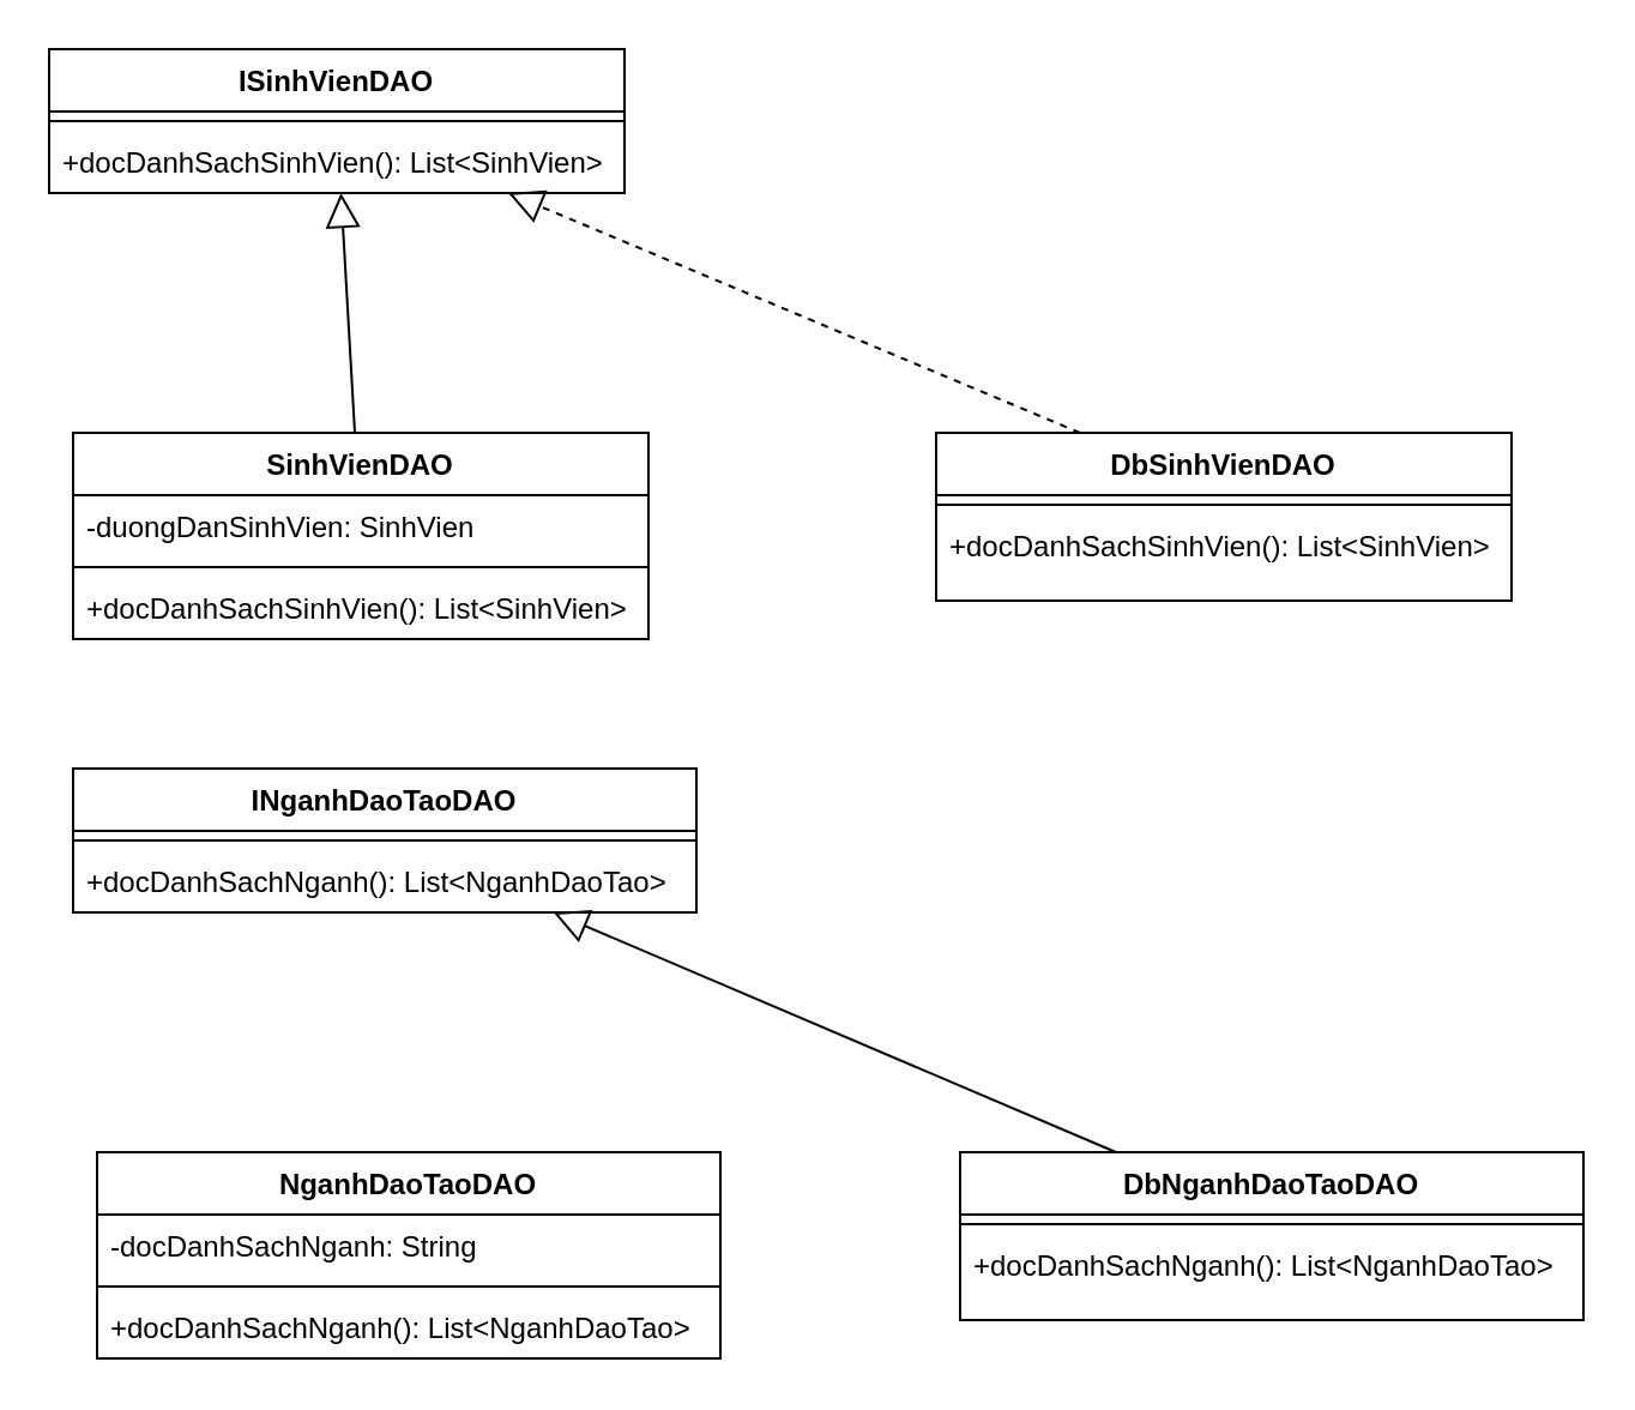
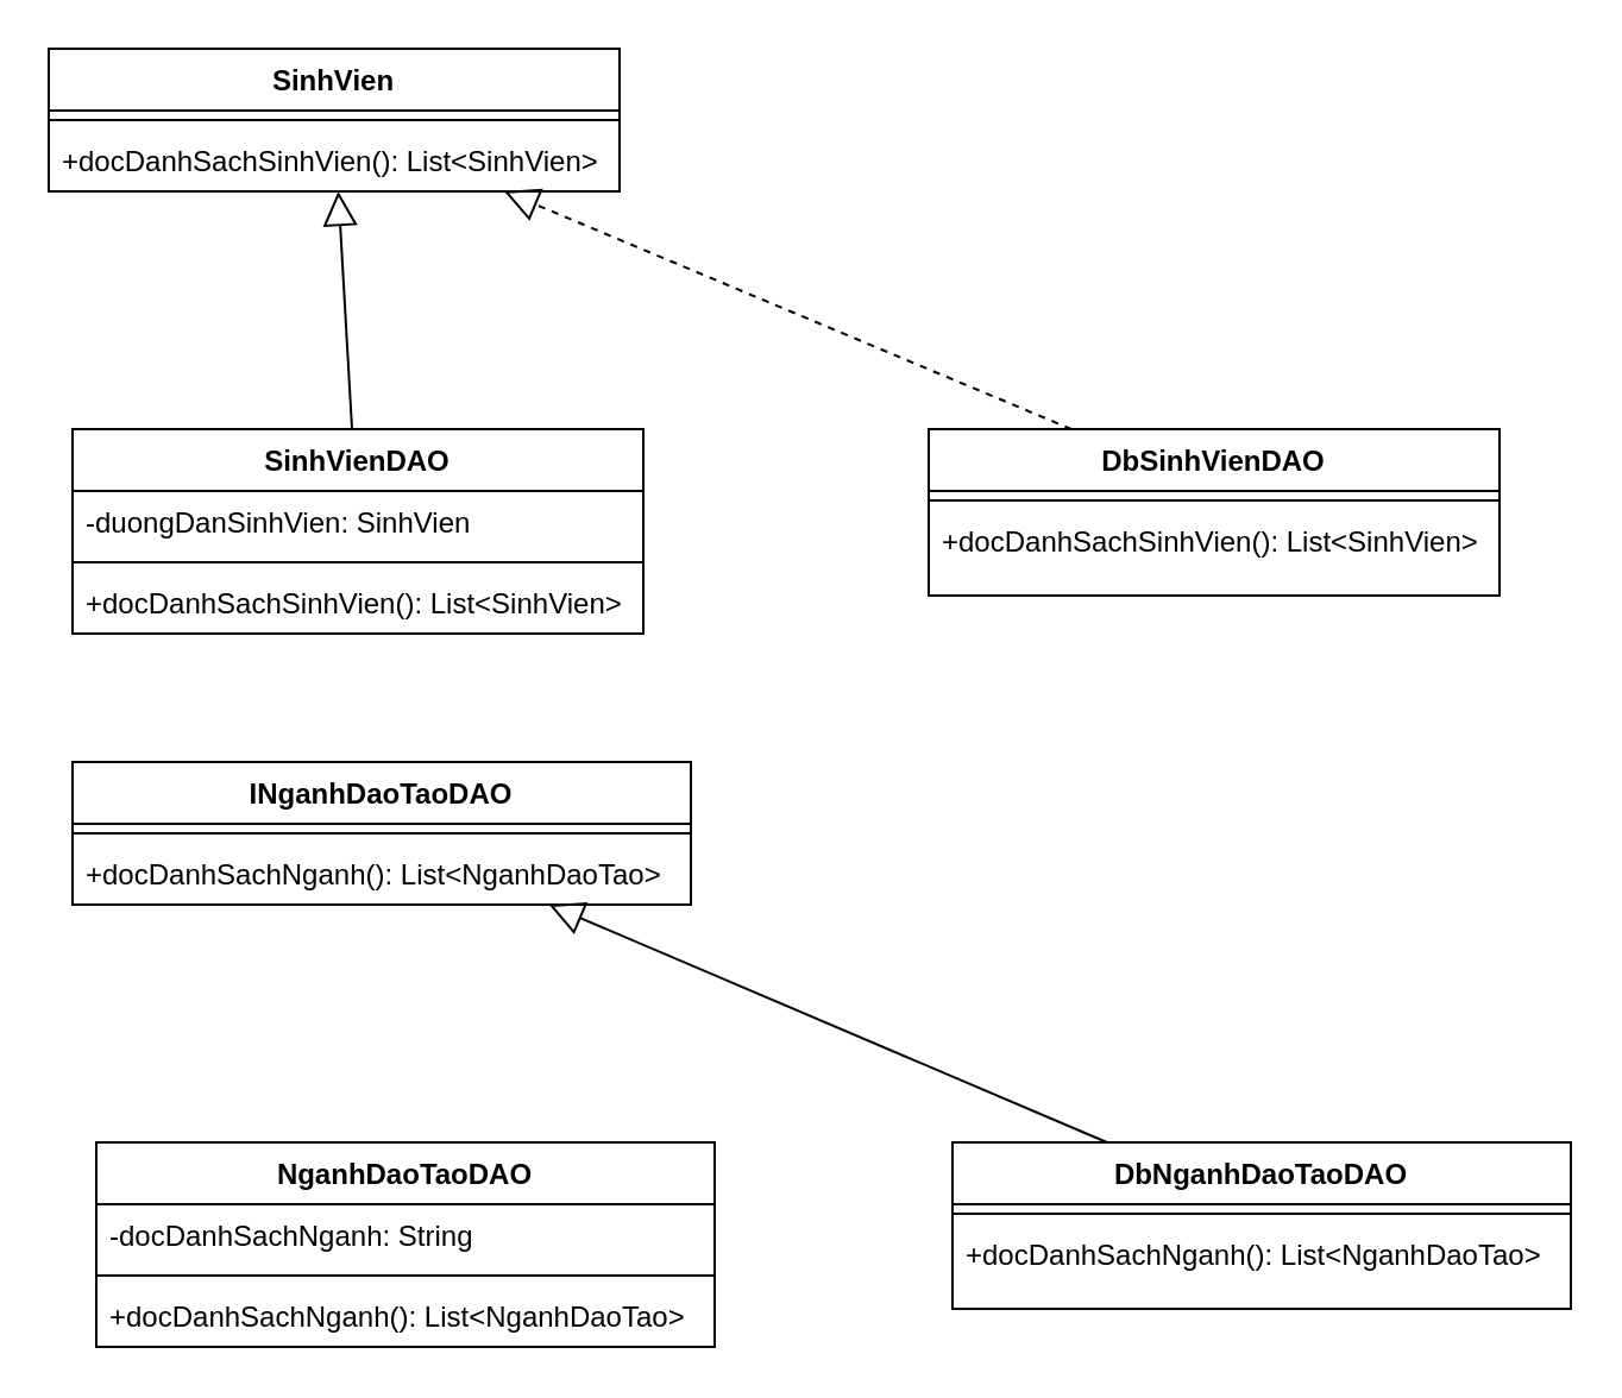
  <mxCell id="0" />
  <mxCell id="1" parent="0" />
- <mxCell id="2" value="ISinhVienDAO" style="swimlane;fontStyle=1;align=center;verticalAlign=top;childLayout=stackLayout;horizontal=1;startSize=26;horizontalStack=0;resizeParent=1;resizeParentMax=0;resizeLast=0;collapsible=1;marginBottom=0;whiteSpace=wrap;html=1;" vertex="1" parent="1"><mxGeometry x="20" y="20" width="240" height="60" as="geometry" /></mxCell>
+ <mxCell id="2" value="SinhVien" style="swimlane;fontStyle=1;align=center;verticalAlign=top;childLayout=stackLayout;horizontal=1;startSize=26;horizontalStack=0;resizeParent=1;resizeParentMax=0;resizeLast=0;collapsible=1;marginBottom=0;whiteSpace=wrap;html=1;" vertex="1" parent="1"><mxGeometry x="20" y="20" width="240" height="60" as="geometry" /></mxCell>
  <mxCell id="3" value="" style="line;strokeWidth=1;fillColor=none;align=left;verticalAlign=middle;spacingTop=-1;spacingLeft=3;spacingRight=3;rotatable=0;labelPosition=right;points=[];portConstraint=eastwest;strokeColor=inherit;" vertex="1" parent="2"><mxGeometry y="26" width="240" height="8" as="geometry" /></mxCell>
  <mxCell id="4" value="+docDanhSachSinhVien(): List&amp;lt;SinhVien&amp;gt;" style="text;strokeColor=none;fillColor=none;align=left;verticalAlign=top;spacingLeft=4;spacingRight=4;overflow=hidden;rotatable=0;points=[[0,0.5],[1,0.5]];portConstraint=eastwest;whiteSpace=wrap;html=1;" vertex="1" parent="2"><mxGeometry y="34" width="240" height="26" as="geometry" /></mxCell>
  <mxCell id="5" value="DbSinhVienDAO" style="swimlane;fontStyle=1;align=center;verticalAlign=top;childLayout=stackLayout;horizontal=1;startSize=26;horizontalStack=0;resizeParent=1;resizeParentMax=0;resizeLast=0;collapsible=1;marginBottom=0;whiteSpace=wrap;html=1;" vertex="1" parent="1"><mxGeometry x="390" y="180" width="240" height="70" as="geometry" /></mxCell>
  <mxCell id="6" value="" style="line;strokeWidth=1;fillColor=none;align=left;verticalAlign=middle;spacingTop=-1;spacingLeft=3;spacingRight=3;rotatable=0;labelPosition=right;points=[];portConstraint=eastwest;strokeColor=inherit;" vertex="1" parent="5"><mxGeometry y="26" width="240" height="8" as="geometry" /></mxCell>
  <mxCell id="7" value="+docDanhSachSinhVien(): List&amp;lt;SinhVien&amp;gt;" style="text;strokeColor=none;fillColor=none;align=left;verticalAlign=top;spacingLeft=4;spacingRight=4;overflow=hidden;rotatable=0;points=[[0,0.5],[1,0.5]];portConstraint=eastwest;whiteSpace=wrap;html=1;" vertex="1" parent="5"><mxGeometry y="34" width="240" height="36" as="geometry" /></mxCell>
  <mxCell id="8" value="SinhVienDAO" style="swimlane;fontStyle=1;align=center;verticalAlign=top;childLayout=stackLayout;horizontal=1;startSize=26;horizontalStack=0;resizeParent=1;resizeParentMax=0;resizeLast=0;collapsible=1;marginBottom=0;whiteSpace=wrap;html=1;" vertex="1" parent="1"><mxGeometry x="30" y="180" width="240" height="86" as="geometry" /></mxCell>
  <mxCell id="9" value="-duongDanSinhVien: SinhVien" style="text;strokeColor=none;fillColor=none;align=left;verticalAlign=top;spacingLeft=4;spacingRight=4;overflow=hidden;rotatable=0;points=[[0,0.5],[1,0.5]];portConstraint=eastwest;whiteSpace=wrap;html=1;" vertex="1" parent="8"><mxGeometry y="26" width="240" height="26" as="geometry" /></mxCell>
  <mxCell id="10" value="" style="line;strokeWidth=1;fillColor=none;align=left;verticalAlign=middle;spacingTop=-1;spacingLeft=3;spacingRight=3;rotatable=0;labelPosition=right;points=[];portConstraint=eastwest;strokeColor=inherit;" vertex="1" parent="8"><mxGeometry y="52" width="240" height="8" as="geometry" /></mxCell>
  <mxCell id="11" value="+docDanhSachSinhVien(): List&amp;lt;SinhVien&amp;gt;" style="text;strokeColor=none;fillColor=none;align=left;verticalAlign=top;spacingLeft=4;spacingRight=4;overflow=hidden;rotatable=0;points=[[0,0.5],[1,0.5]];portConstraint=eastwest;whiteSpace=wrap;html=1;" vertex="1" parent="8"><mxGeometry y="60" width="240" height="26" as="geometry" /></mxCell>
  <mxCell id="12" value="" style="endArrow=block;dashed=0;endFill=0;endSize=12;html=1;rounded=0;" edge="1" parent="1" source="8" target="2"><mxGeometry width="160" relative="1" as="geometry"><mxPoint x="340" y="250" as="sourcePoint" /><mxPoint x="500" y="250" as="targetPoint" /></mxGeometry></mxCell>
  <mxCell id="13" value="" style="endArrow=block;dashed=1;endFill=0;endSize=12;html=1;rounded=0;exitX=0.25;exitY=0;exitDx=0;exitDy=0;" edge="1" parent="1" source="5" target="2"><mxGeometry width="160" relative="1" as="geometry"><mxPoint x="340" y="250" as="sourcePoint" /><mxPoint x="500" y="250" as="targetPoint" /><Array as="points" /></mxGeometry></mxCell>
  <mxCell id="14" value="INganhDaoTaoDAO" style="swimlane;fontStyle=1;align=center;verticalAlign=top;childLayout=stackLayout;horizontal=1;startSize=26;horizontalStack=0;resizeParent=1;resizeParentMax=0;resizeLast=0;collapsible=1;marginBottom=0;whiteSpace=wrap;html=1;" vertex="1" parent="1"><mxGeometry x="30" y="320" width="260" height="60" as="geometry" /></mxCell>
  <mxCell id="15" value="" style="line;strokeWidth=1;fillColor=none;align=left;verticalAlign=middle;spacingTop=-1;spacingLeft=3;spacingRight=3;rotatable=0;labelPosition=right;points=[];portConstraint=eastwest;strokeColor=inherit;" vertex="1" parent="14"><mxGeometry y="26" width="260" height="8" as="geometry" /></mxCell>
  <mxCell id="16" value="+docDanhSachNganh(): List&amp;lt;NganhDaoTao&amp;gt;" style="text;strokeColor=none;fillColor=none;align=left;verticalAlign=top;spacingLeft=4;spacingRight=4;overflow=hidden;rotatable=0;points=[[0,0.5],[1,0.5]];portConstraint=eastwest;whiteSpace=wrap;html=1;" vertex="1" parent="14"><mxGeometry y="34" width="260" height="26" as="geometry" /></mxCell>
  <mxCell id="17" value="DbNganhDaoTaoDAO" style="swimlane;fontStyle=1;align=center;verticalAlign=top;childLayout=stackLayout;horizontal=1;startSize=26;horizontalStack=0;resizeParent=1;resizeParentMax=0;resizeLast=0;collapsible=1;marginBottom=0;whiteSpace=wrap;html=1;" vertex="1" parent="1"><mxGeometry x="400" y="480" width="260" height="70" as="geometry" /></mxCell>
  <mxCell id="18" value="" style="line;strokeWidth=1;fillColor=none;align=left;verticalAlign=middle;spacingTop=-1;spacingLeft=3;spacingRight=3;rotatable=0;labelPosition=right;points=[];portConstraint=eastwest;strokeColor=inherit;" vertex="1" parent="17"><mxGeometry y="26" width="260" height="8" as="geometry" /></mxCell>
  <mxCell id="19" value="+docDanhSachNganh(): List&amp;lt;NganhDaoTao&amp;gt;" style="text;strokeColor=none;fillColor=none;align=left;verticalAlign=top;spacingLeft=4;spacingRight=4;overflow=hidden;rotatable=0;points=[[0,0.5],[1,0.5]];portConstraint=eastwest;whiteSpace=wrap;html=1;" vertex="1" parent="17"><mxGeometry y="34" width="260" height="36" as="geometry" /></mxCell>
  <mxCell id="20" value="NganhDaoTaoDAO" style="swimlane;fontStyle=1;align=center;verticalAlign=top;childLayout=stackLayout;horizontal=1;startSize=26;horizontalStack=0;resizeParent=1;resizeParentMax=0;resizeLast=0;collapsible=1;marginBottom=0;whiteSpace=wrap;html=1;" vertex="1" parent="1"><mxGeometry x="40" y="480" width="260" height="86" as="geometry" /></mxCell>
  <mxCell id="21" value="-docDanhSachNganh: String" style="text;strokeColor=none;fillColor=none;align=left;verticalAlign=top;spacingLeft=4;spacingRight=4;overflow=hidden;rotatable=0;points=[[0,0.5],[1,0.5]];portConstraint=eastwest;whiteSpace=wrap;html=1;" vertex="1" parent="20"><mxGeometry y="26" width="260" height="26" as="geometry" /></mxCell>
  <mxCell id="22" value="" style="line;strokeWidth=1;fillColor=none;align=left;verticalAlign=middle;spacingTop=-1;spacingLeft=3;spacingRight=3;rotatable=0;labelPosition=right;points=[];portConstraint=eastwest;strokeColor=inherit;" vertex="1" parent="20"><mxGeometry y="52" width="260" height="8" as="geometry" /></mxCell>
  <mxCell id="23" value="+docDanhSachNganh(): List&amp;lt;NganhDaoTao&amp;gt;" style="text;strokeColor=none;fillColor=none;align=left;verticalAlign=top;spacingLeft=4;spacingRight=4;overflow=hidden;rotatable=0;points=[[0,0.5],[1,0.5]];portConstraint=eastwest;whiteSpace=wrap;html=1;" vertex="1" parent="20"><mxGeometry y="60" width="260" height="26" as="geometry" /></mxCell>
  <mxCell id="24" value="" style="endArrow=block;dashed=0;endFill=0;endSize=12;html=1;rounded=0;exitX=0.25;exitY=0;exitDx=0;exitDy=0;" edge="1" parent="1" source="17" target="14"><mxGeometry width="160" relative="1" as="geometry"><mxPoint x="350" y="550" as="sourcePoint" /><mxPoint x="510" y="550" as="targetPoint" /><Array as="points" /></mxGeometry></mxCell>
